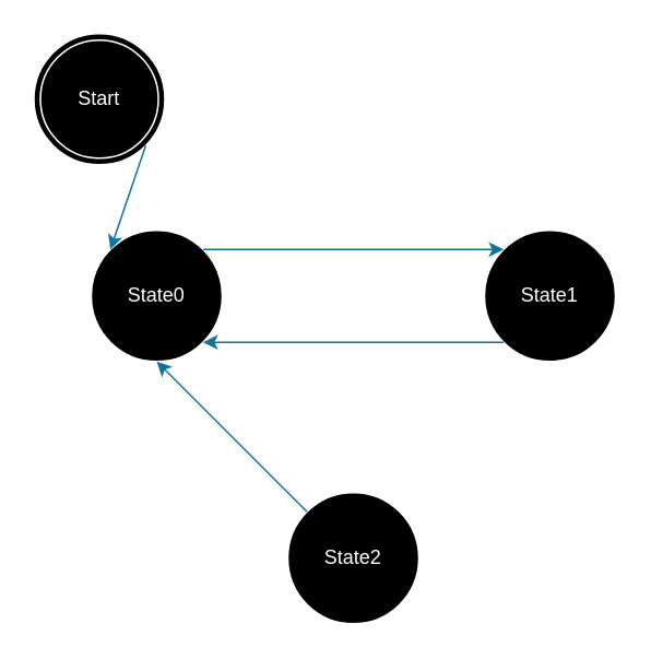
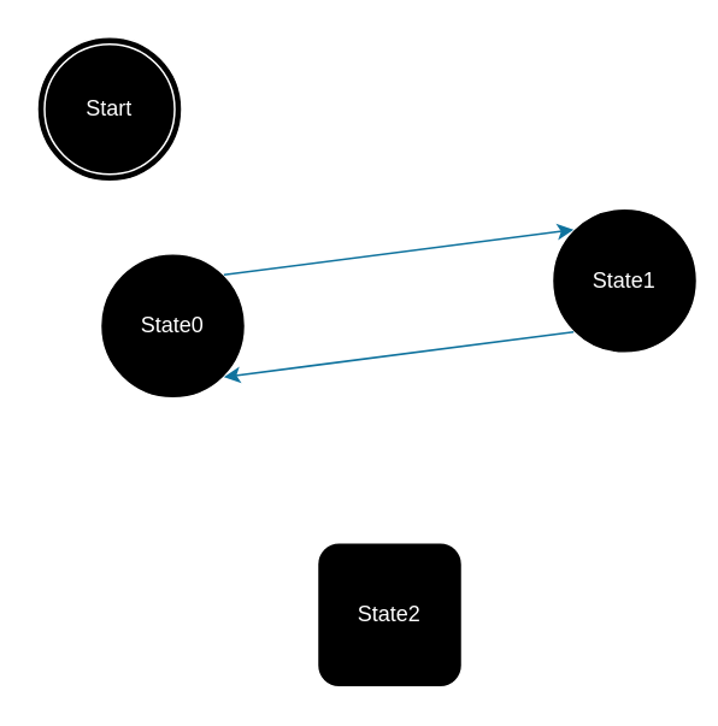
  <mxCell id="0" />
  <mxCell id="1" parent="0" />
  <mxCell id="2" value="Start" style="ellipse;shape=doubleEllipse;whiteSpace=wrap;html=1;aspect=fixed;fillColor=#000000;strokeColor=#FFFFFF;fillStyle=solid;gradientColor=none;fontColor=#FFFFFF;labelBackgroundColor=#000000;" parent="1" vertex="1"><mxGeometry x="20" y="20" width="80" height="80" as="geometry" /></mxCell>
  <mxCell id="3" value="State0" style="ellipse;whiteSpace=wrap;html=1;aspect=fixed;fillColor=#000000;strokeColor=#FFFFFF;fillStyle=solid;gradientColor=none;fontColor=#FFFFFF;labelBackgroundColor=#000000;" parent="1" vertex="1"><mxGeometry x="55" y="140" width="80" height="80" as="geometry" /></mxCell>
- <mxCell id="4" value="State1" style="ellipse;whiteSpace=wrap;html=1;aspect=fixed;fillColor=#000000;strokeColor=#FFFFFF;fillStyle=solid;gradientColor=none;fontColor=#FFFFFF;labelBackgroundColor=#000000;" parent="1" vertex="1"><mxGeometry x="295" y="140" width="80" height="80" as="geometry" /></mxCell>
- <mxCell id="5" value="State2" style="ellipse;whiteSpace=wrap;html=1;aspect=fixed;fillColor=#000000;strokeColor=#FFFFFF;fillStyle=solid;gradientColor=none;fontColor=#FFFFFF;labelBackgroundColor=#000000;" parent="1" vertex="1"><mxGeometry x="175" y="300" width="80" height="80" as="geometry" /></mxCell>
- <mxCell id="6" value="" style="endArrow=classic;html=1;exitX=1;exitY=1;exitDx=0;exitDy=0;entryX=0;entryY=0;entryDx=0;entryDy=0;fillColor=#b1ddf0;strokeColor=#10739e;" parent="1" source="2" target="3" edge="1"><mxGeometry width="50" height="50" relative="1" as="geometry"><mxPoint x="365" y="190" as="sourcePoint" /><mxPoint x="415" y="140" as="targetPoint" /></mxGeometry></mxCell>
+ <mxCell id="4" value="State1" style="ellipse;whiteSpace=wrap;html=1;aspect=fixed;fillColor=#000000;strokeColor=#FFFFFF;fillStyle=solid;gradientColor=none;fontColor=#FFFFFF;labelBackgroundColor=#000000;" parent="1" vertex="1"><mxGeometry x="305" y="115" width="80" height="80" as="geometry" /></mxCell>
+ <mxCell id="5" value="State2" style="whiteSpace=wrap;html=1;aspect=fixed;fillColor=#000000;strokeColor=#FFFFFF;fillStyle=solid;gradientColor=none;fontColor=#FFFFFF;labelBackgroundColor=#000000;rounded=1;" parent="1" vertex="1"><mxGeometry x="175" y="300" width="80" height="80" as="geometry" /></mxCell>
  <mxCell id="7" value="if button released before 1 &lt;br&gt;second passes" style="endArrow=classic;html=1;exitX=0;exitY=1;exitDx=0;exitDy=0;entryX=1;entryY=1;entryDx=0;entryDy=0;fontColor=#FFFFFF;labelBackgroundColor=none;fillColor=#b1ddf0;strokeColor=#10739e;spacingLeft=1;" parent="1" source="4" target="3" edge="1"><mxGeometry y="22" width="50" height="50" relative="1" as="geometry"><mxPoint x="365" y="190" as="sourcePoint" /><mxPoint x="415" y="140" as="targetPoint" /><mxPoint as="offset" /></mxGeometry></mxCell>
  <mxCell id="8" value="if button pressed" style="endArrow=classic;html=1;exitX=1;exitY=0;exitDx=0;exitDy=0;entryX=0;entryY=0;entryDx=0;entryDy=0;fontColor=#FFFFFF;labelBackgroundColor=none;fillColor=#b1ddf0;strokeColor=#10739e;spacingLeft=1;" parent="1" source="3" target="4" edge="1"><mxGeometry y="12" width="50" height="50" relative="1" as="geometry"><mxPoint x="365" y="190" as="sourcePoint" /><mxPoint x="415" y="140" as="targetPoint" /><mxPoint as="offset" /></mxGeometry></mxCell>
- <mxCell id="9" value="auto" style="endArrow=classic;html=1;exitX=0;exitY=0;exitDx=0;exitDy=0;entryX=0.5;entryY=1;entryDx=0;entryDy=0;fontColor=#FFFFFF;labelBackgroundColor=none;fillColor=#b1ddf0;strokeColor=#10739e;spacingLeft=1;" parent="1" source="5" target="3" edge="1"><mxGeometry x="0.128" y="14" width="50" height="50" relative="1" as="geometry"><mxPoint x="326.716" y="228.284" as="sourcePoint" /><mxPoint x="143.284" y="228.284" as="targetPoint" /><mxPoint as="offset" /></mxGeometry></mxCell>
